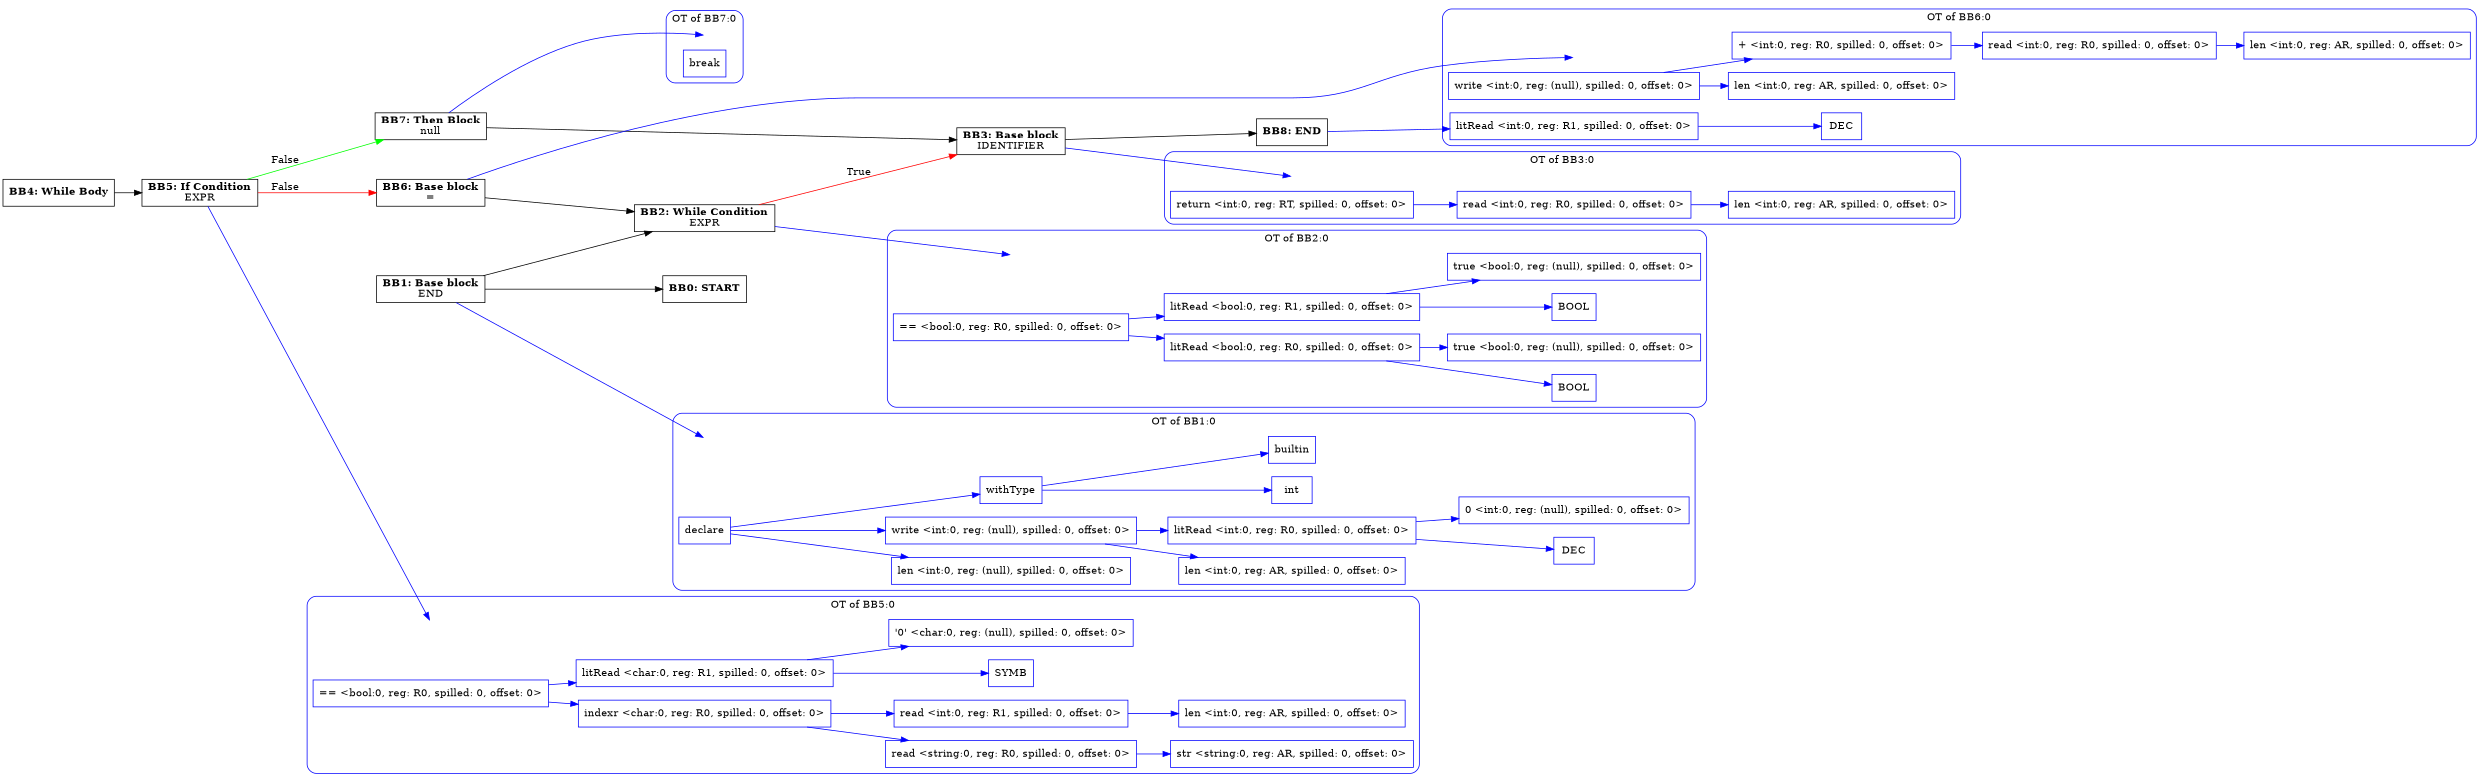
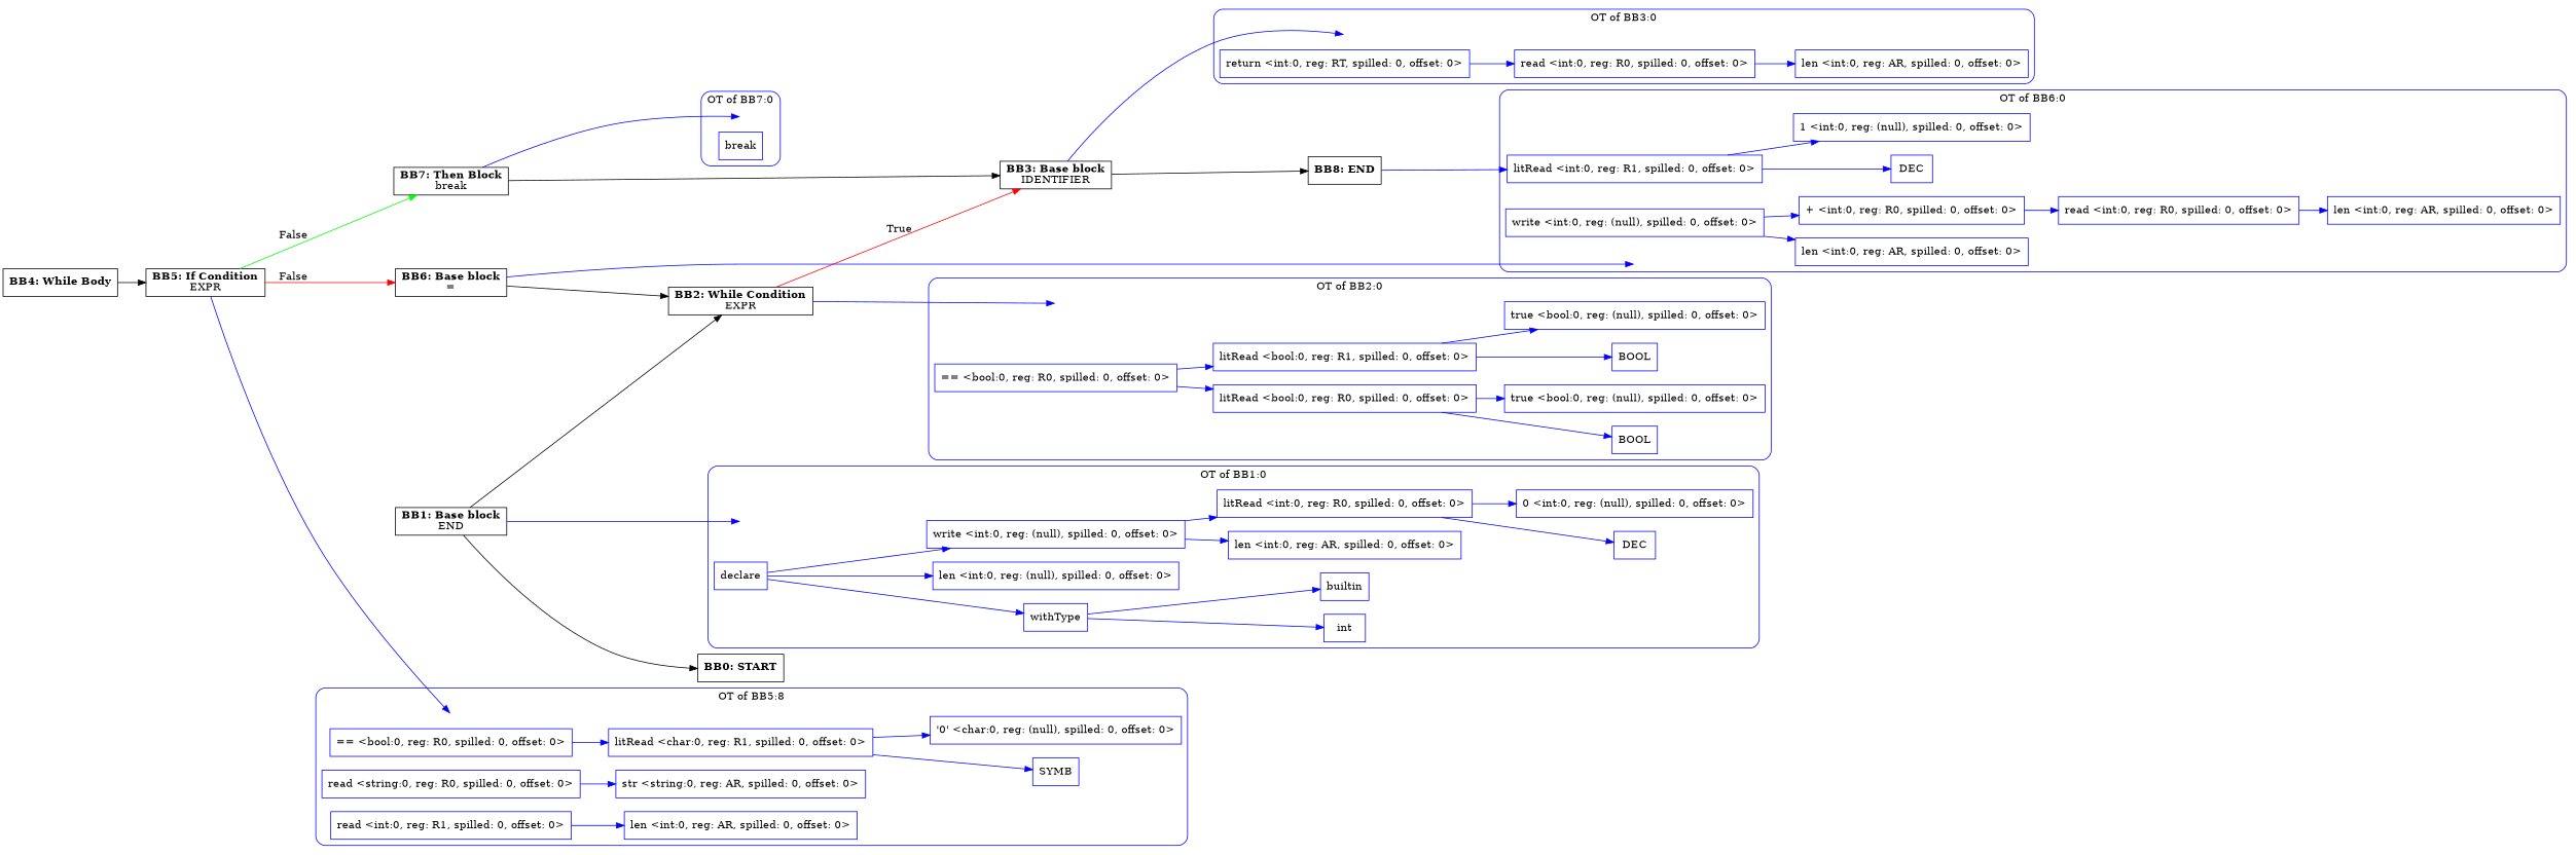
  digraph {
    compound=true
    rankdir=LR
    splines=true
    node [shape=rectangle color=blue]
    edge [color=blue]
    entry0 [shape=point style=invis color=""]
    n2 [label=break]
    entry1 [shape=point style=invis color=""]
    n4 [label="write <int:0, reg: (null), spilled: 0, offset: 0>"]
    n5 [label="len <int:0, reg: AR, spilled: 0, offset: 0>"]
    n6 [label="+ <int:0, reg: R0, spilled: 0, offset: 0>"]
    n7 [label="read <int:0, reg: R0, spilled: 0, offset: 0>"]
    n8 [label="litRead <int:0, reg: R1, spilled: 0, offset: 0>"]
    n9 [label="len <int:0, reg: AR, spilled: 0, offset: 0>"]
    n10 [label=DEC]
+   n11 [label="1 <int:0, reg: (null), spilled: 0, offset: 0>"]
    entry2 [shape=point style=invis color=""]
    n13 [label="== <bool:0, reg: R0, spilled: 0, offset: 0>"]
-   n14 [label="indexr <char:0, reg: R0, spilled: 0, offset: 0>"]
    n15 [label="litRead <char:0, reg: R1, spilled: 0, offset: 0>"]
    n16 [label="read <string:0, reg: R0, spilled: 0, offset: 0>"]
    n17 [label="read <int:0, reg: R1, spilled: 0, offset: 0>"]
    n18 [label="str <string:0, reg: AR, spilled: 0, offset: 0>"]
    n19 [label="len <int:0, reg: AR, spilled: 0, offset: 0>"]
    n20 [label=SYMB]
    n21 [label="'\0' <char:0, reg: (null), spilled: 0, offset: 0>"]
    entry3 [shape=point style=invis color=""]
    n23 [label="return <int:0, reg: RT, spilled: 0, offset: 0>"]
    n24 [label="read <int:0, reg: R0, spilled: 0, offset: 0>"]
    n25 [label="len <int:0, reg: AR, spilled: 0, offset: 0>"]
    entry4 [shape=point style=invis color=""]
    n27 [label="== <bool:0, reg: R0, spilled: 0, offset: 0>"]
    n28 [label="litRead <bool:0, reg: R0, spilled: 0, offset: 0>"]
    n29 [label="litRead <bool:0, reg: R1, spilled: 0, offset: 0>"]
    n30 [label=BOOL]
    n31 [label="true <bool:0, reg: (null), spilled: 0, offset: 0>"]
    n32 [label=BOOL]
    n33 [label="true <bool:0, reg: (null), spilled: 0, offset: 0>"]
    entry5 [shape=point style=invis color=""]
    n35 [label=declare]
    n36 [label=withType]
    n37 [label="len <int:0, reg: (null), spilled: 0, offset: 0>"]
    n38 [label="write <int:0, reg: (null), spilled: 0, offset: 0>"]
    n39 [label=int]
    n40 [label=builtin]
    n41 [label="len <int:0, reg: AR, spilled: 0, offset: 0>"]
    n42 [label="litRead <int:0, reg: R0, spilled: 0, offset: 0>"]
    n43 [label=DEC]
    n44 [label="0 <int:0, reg: (null), spilled: 0, offset: 0>"]
    n45 [label=<<B>BB8: END</B><BR ALIGN="CENTER"/>> color=""]
-   n46 [label=<<B>BB7: Then Block</B><BR ALIGN="CENTER"/>null<BR ALIGN="CENTER"/>> color=""]
+   n46 [label=<<B>BB7: Then Block</B><BR ALIGN="CENTER"/>break<BR ALIGN="CENTER"/>> color=""]
    n47 [label=<<B>BB3: Base block</B><BR ALIGN="CENTER"/>IDENTIFIER<BR ALIGN="CENTER"/>> color=""]
    n48 [label=<<B>BB6: Base block</B><BR ALIGN="CENTER"/>=<BR ALIGN="CENTER"/>> color=""]
    n49 [label=<<B>BB2: While Condition</B><BR ALIGN="CENTER"/>EXPR<BR ALIGN="CENTER"/>> color=""]
    n50 [label=<<B>BB5: If Condition</B><BR ALIGN="CENTER"/>EXPR<BR ALIGN="CENTER"/>> color=""]
    n51 [label=<<B>BB4: While Body</B><BR ALIGN="CENTER"/>> color=""]
    n52 [label=<<B>BB1: Base block</B><BR ALIGN="CENTER"/>END<BR ALIGN="CENTER"/>> color=""]
    n53 [label=<<B>BB0: START</B><BR ALIGN="CENTER"/>> color=""]
    subgraph cluster_1 {
      color=blue
      label="OT of BB7:0"
      style=rounded
      entry0
      n2
    }
    subgraph cluster_2 {
      color=blue
      label="OT of BB6:0"
      style=rounded
      entry1
      n4
      n5
      n6
      n7
      n8
      n9
      n10
+     n11
    }
    subgraph cluster_3 {
      color=blue
-     label="OT of BB5:0"
+     label="OT of BB5:8"
      style=rounded
      entry2
      n13
-     n14
      n15
      n16
      n17
      n18
      n19
      n20
      n21
    }
    subgraph cluster_4 {
      color=blue
      label="OT of BB3:0"
      style=rounded
      entry3
      n23
      n24
      n25
    }
    subgraph cluster_5 {
      color=blue
      label="OT of BB2:0"
      style=rounded
      entry4
      n27
      n28
      n29
      n30
      n31
      n32
      n33
    }
    subgraph cluster_6 {
      color=blue
      label="OT of BB1:0"
      style=rounded
      entry5
      n35
      n36
      n37
      n38
      n39
      n40
      n41
      n42
      n43
      n44
    }
    n4 -> n5
    n4 -> n6
    n6 -> n7
    n7 -> n9
    n8 -> n10
-   n13 -> n14
+   n8 -> n11
    n13 -> n15
-   n14 -> n16
-   n14 -> n17
    n15 -> n20
    n15 -> n21
    n16 -> n18
    n17 -> n19
    n23 -> n24
    n24 -> n25
    n27 -> n28
    n27 -> n29
    n28 -> n30
    n28 -> n31
    n29 -> n32
    n29 -> n33
    n35 -> n36
    n35 -> n37
    n35 -> n38
    n36 -> n39
    n36 -> n40
    n38 -> n41
    n38 -> n42
    n42 -> n43
    n42 -> n44
    n45 -> n8
    n46 -> entry0
    n46 -> n47 [color=""]
    n47 -> entry3
    n47 -> n45 [color=""]
    n48 -> entry1
    n48 -> n49 [color=""]
    n49 -> entry4
    n49 -> n47 [color=red label=True]
    n50 -> entry2
    n50 -> n46 [color=green label=False]
    n50 -> n48 [color=red label=False]
    n51 -> n50 [color=""]
    n52 -> entry5
    n52 -> n49 [color=""]
    n52 -> n53 [color=""]
  }
